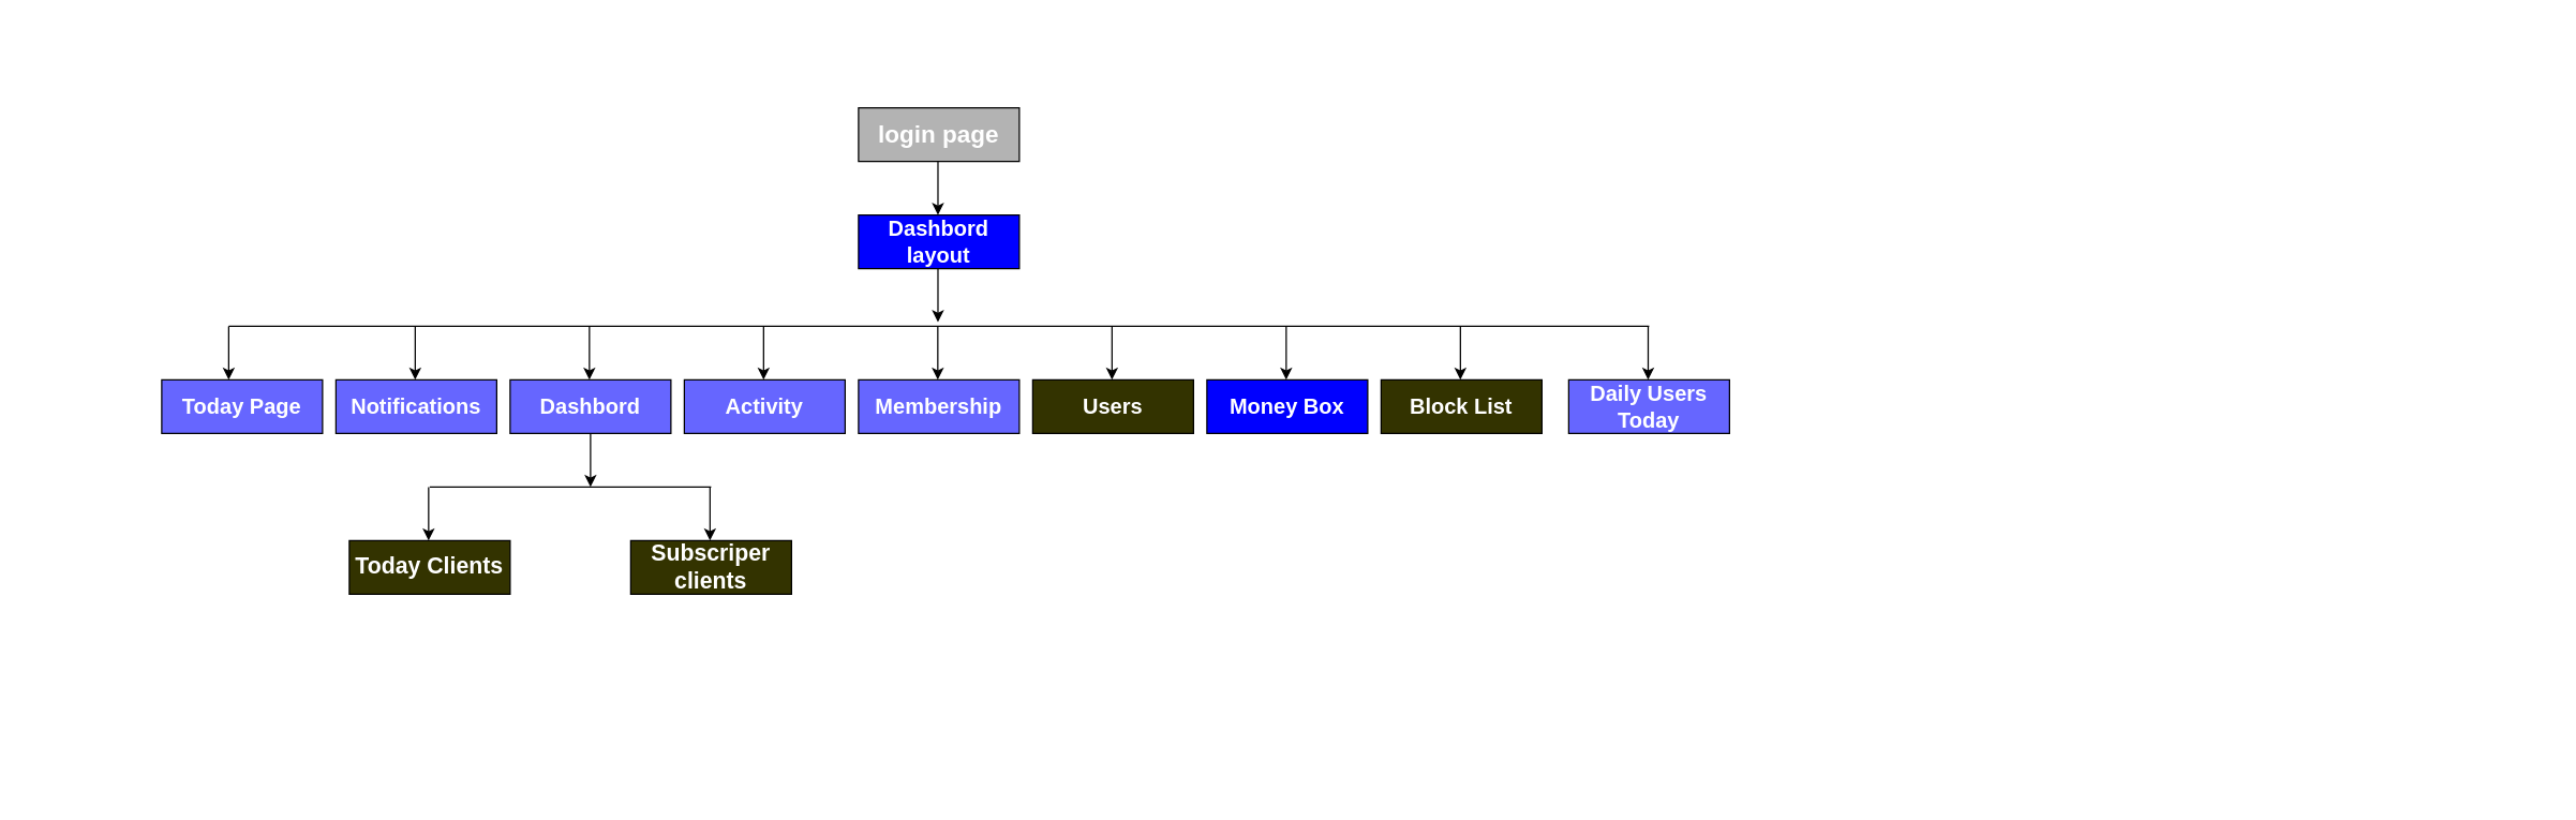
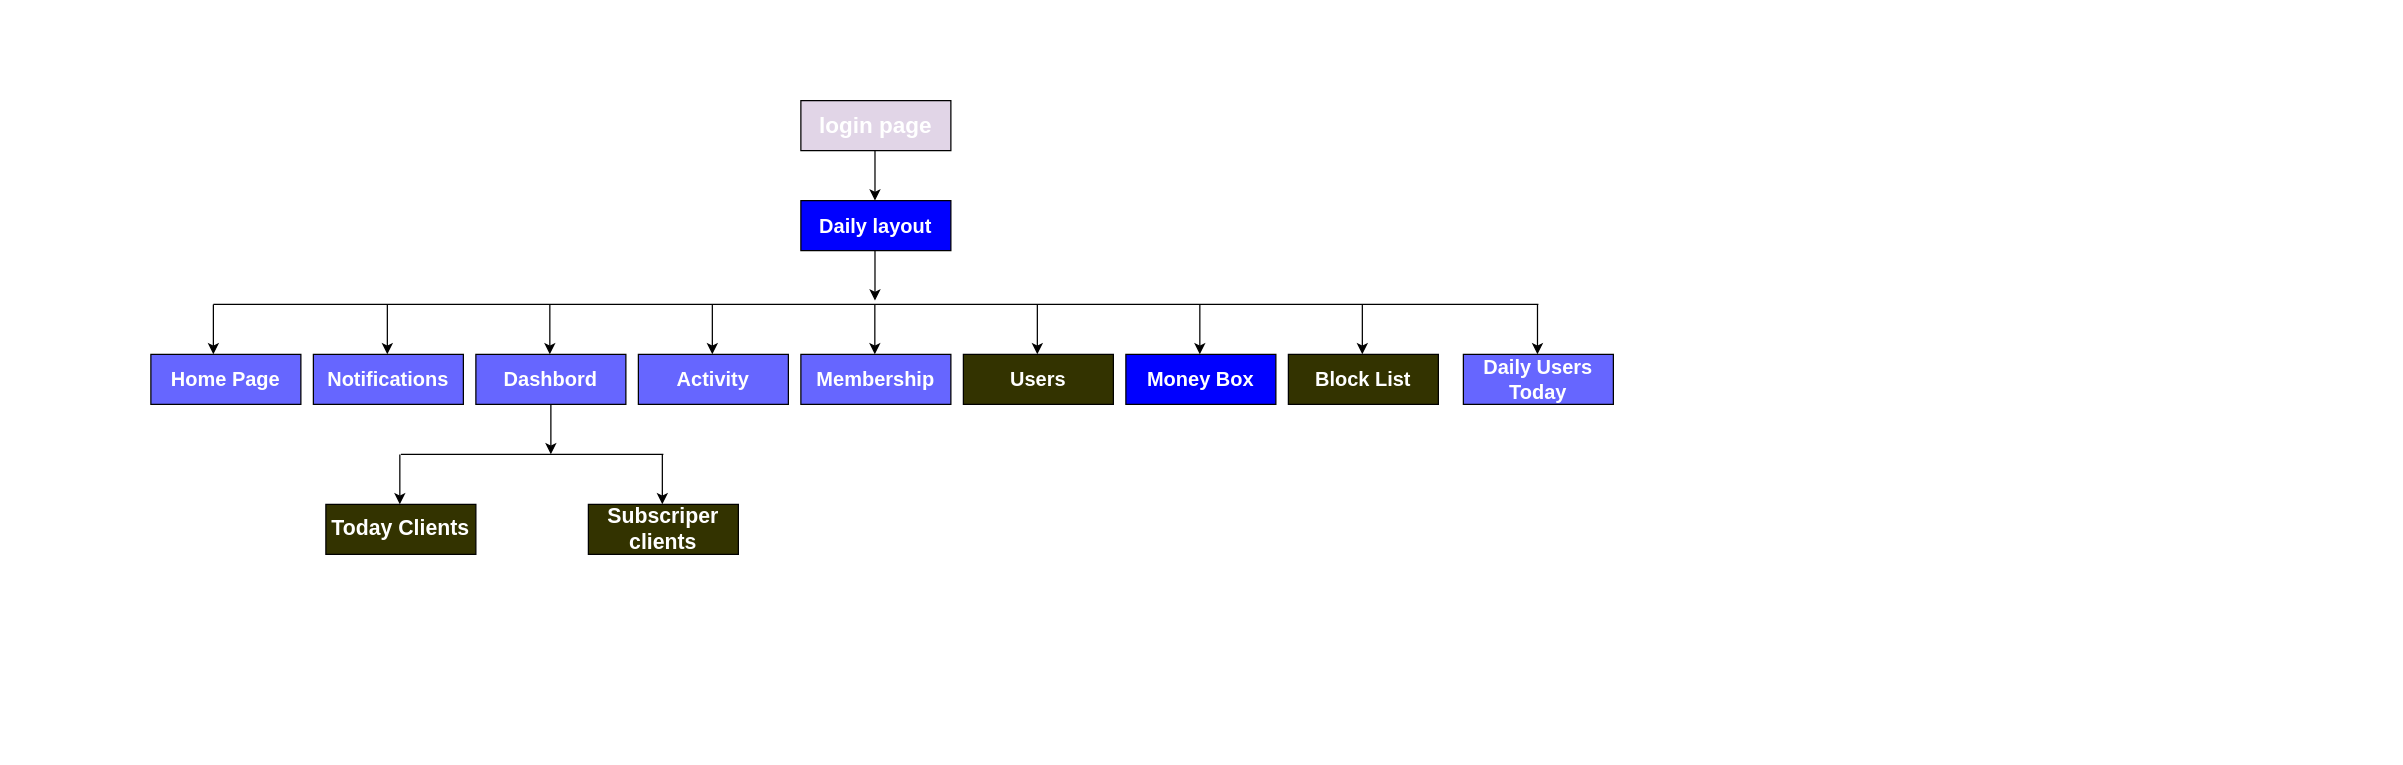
  <mxCell id="0" />
  <mxCell id="1" parent="0" />
- <mxCell id="2" value="login page" style="rounded=0;whiteSpace=wrap;html=1;fontSize=18;fillColor=#B3B3B3;fontColor=#FFFFFF;fontStyle=1" parent="1" vertex="1"><mxGeometry x="640" y="80" width="120" height="40" as="geometry" /></mxCell>
+ <mxCell id="2" value="login page" style="rounded=0;whiteSpace=wrap;html=1;fontSize=18;fillColor=#e1d5e7;fontColor=#FFFFFF;fontStyle=1;" parent="1" vertex="1"><mxGeometry x="640" y="80" width="120" height="40" as="geometry" /></mxCell>
  <mxCell id="3" value="Users" style="rounded=0;whiteSpace=wrap;html=1;fillColor=#333300;fontColor=#FFFFFF;fontStyle=1;fontSize=16;" parent="1" vertex="1"><mxGeometry x="770" y="283" width="120" height="40" as="geometry" /></mxCell>
  <mxCell id="4" value="Today Clients" style="rounded=0;whiteSpace=wrap;html=1;fontColor=#FFFFFF;fontStyle=1;fontSize=17;fillColor=#333300;" parent="1" vertex="1"><mxGeometry x="260" y="403" width="120" height="40" as="geometry" /></mxCell>
- <mxCell id="5" value="Dashbord layout" style="rounded=0;whiteSpace=wrap;html=1;fillColor=#0000FF;fontColor=#FFFFFF;fontStyle=1;fontSize=16;" parent="1" vertex="1"><mxGeometry x="640" y="160" width="120" height="40" as="geometry" /></mxCell>
+ <mxCell id="5" value="Daily layout" style="rounded=0;whiteSpace=wrap;html=1;fillColor=#0000FF;fontColor=#FFFFFF;fontStyle=1;fontSize=16;" parent="1" vertex="1"><mxGeometry x="640" y="160" width="120" height="40" as="geometry" /></mxCell>
  <mxCell id="6" value="Notifications" style="rounded=0;whiteSpace=wrap;html=1;fillColor=#6666FF;fontColor=#FFFFFF;fontStyle=1;fontSize=16;" parent="1" vertex="1"><mxGeometry x="250" y="283" width="120" height="40" as="geometry" /></mxCell>
  <mxCell id="7" style="edgeStyle=orthogonalEdgeStyle;rounded=0;orthogonalLoop=1;jettySize=auto;html=1;exitX=0.5;exitY=1;exitDx=0;exitDy=0;fontSize=16;" parent="1" source="8" edge="1"><mxGeometry relative="1" as="geometry"><mxPoint x="440" y="363" as="targetPoint" /></mxGeometry></mxCell>
  <mxCell id="8" value="Dashbord" style="rounded=0;whiteSpace=wrap;html=1;fillColor=#6666FF;fontColor=#FFFFFF;fontStyle=1;fontSize=16;" parent="1" vertex="1"><mxGeometry x="380" y="283" width="120" height="40" as="geometry" /></mxCell>
  <mxCell id="9" value="Money Box" style="rounded=0;whiteSpace=wrap;html=1;fillColor=#0000ff;fontColor=#FFFFFF;fontStyle=1;fontSize=16;" parent="1" vertex="1"><mxGeometry x="900" y="283" width="120" height="40" as="geometry" /></mxCell>
  <mxCell id="10" value="Subscriper clients" style="rounded=0;whiteSpace=wrap;html=1;direction=west;flipH=0;flipV=1;fontColor=#FFFFFF;fontStyle=1;fontSize=17;fillColor=#333300;" parent="1" vertex="1"><mxGeometry x="470" y="403" width="120" height="40" as="geometry" /></mxCell>
  <mxCell id="11" value="Block List" style="rounded=0;whiteSpace=wrap;html=1;fillColor=#333300;fontColor=#FFFFFF;fontStyle=1;fontSize=16;" parent="1" vertex="1"><mxGeometry x="1030" y="283" width="120" height="40" as="geometry" /></mxCell>
  <mxCell id="12" value="Daily Users Today" style="rounded=0;whiteSpace=wrap;html=1;fillColor=#6666FF;fontColor=#FFFFFF;fontStyle=1;fontSize=16;" parent="1" vertex="1"><mxGeometry x="1170" y="283" width="120" height="40" as="geometry" /></mxCell>
  <mxCell id="13" value="Activity" style="rounded=0;whiteSpace=wrap;html=1;fillColor=#6666FF;fontColor=#FFFFFF;fontStyle=1;fontSize=16;" parent="1" vertex="1"><mxGeometry x="510" y="283" width="120" height="40" as="geometry" /></mxCell>
  <mxCell id="14" value="Membership" style="rounded=0;whiteSpace=wrap;html=1;fillColor=#6666FF;fontColor=#FFFFFF;fontStyle=1;fontSize=16;" parent="1" vertex="1"><mxGeometry x="640" y="283" width="120" height="40" as="geometry" /></mxCell>
  <mxCell id="15" value="" style="endArrow=none;html=1;fontSize=16;" parent="1" edge="1"><mxGeometry width="50" height="50" relative="1" as="geometry"><mxPoint x="170" y="243" as="sourcePoint" /><mxPoint x="1230" y="243" as="targetPoint" /></mxGeometry></mxCell>
  <mxCell id="16" value="" style="endArrow=none;html=1;fontSize=16;" parent="1" edge="1"><mxGeometry width="50" height="50" relative="1" as="geometry"><mxPoint x="320" y="363" as="sourcePoint" /><mxPoint x="530" y="363" as="targetPoint" /></mxGeometry></mxCell>
  <mxCell id="17" value="" style="endArrow=classic;html=1;fontSize=16;" parent="1" edge="1"><mxGeometry width="50" height="50" relative="1" as="geometry"><mxPoint x="319.17" y="363" as="sourcePoint" /><mxPoint x="319.17" y="403" as="targetPoint" /></mxGeometry></mxCell>
  <mxCell id="18" value="" style="endArrow=classic;html=1;fontSize=16;" parent="1" edge="1"><mxGeometry width="50" height="50" relative="1" as="geometry"><mxPoint x="529.17" y="363" as="sourcePoint" /><mxPoint x="529.17" y="403" as="targetPoint" /></mxGeometry></mxCell>
  <mxCell id="19" value="" style="endArrow=classic;html=1;fontSize=16;" parent="1" edge="1"><mxGeometry width="50" height="50" relative="1" as="geometry"><mxPoint x="699.29" y="120" as="sourcePoint" /><mxPoint x="699.29" y="160" as="targetPoint" /></mxGeometry></mxCell>
  <mxCell id="20" value="" style="endArrow=classic;html=1;fontSize=16;" parent="1" edge="1"><mxGeometry width="50" height="50" relative="1" as="geometry"><mxPoint x="699.29" y="200" as="sourcePoint" /><mxPoint x="699.29" y="240" as="targetPoint" /></mxGeometry></mxCell>
  <mxCell id="21" value="" style="endArrow=classic;html=1;fontSize=16;" parent="1" edge="1"><mxGeometry width="50" height="50" relative="1" as="geometry"><mxPoint x="309.17" y="243" as="sourcePoint" /><mxPoint x="309.17" y="283" as="targetPoint" /></mxGeometry></mxCell>
  <mxCell id="22" value="" style="endArrow=classic;html=1;fontSize=16;" parent="1" edge="1"><mxGeometry width="50" height="50" relative="1" as="geometry"><mxPoint x="439.17" y="243" as="sourcePoint" /><mxPoint x="439.17" y="283" as="targetPoint" /></mxGeometry></mxCell>
  <mxCell id="23" value="" style="endArrow=classic;html=1;fontSize=16;" parent="1" edge="1"><mxGeometry width="50" height="50" relative="1" as="geometry"><mxPoint x="569.17" y="243" as="sourcePoint" /><mxPoint x="569.17" y="283" as="targetPoint" /></mxGeometry></mxCell>
  <mxCell id="24" value="" style="endArrow=classic;html=1;fontSize=16;" parent="1" edge="1"><mxGeometry width="50" height="50" relative="1" as="geometry"><mxPoint x="699.17" y="243" as="sourcePoint" /><mxPoint x="699.17" y="283" as="targetPoint" /></mxGeometry></mxCell>
  <mxCell id="25" value="" style="endArrow=classic;html=1;fontSize=16;" parent="1" edge="1"><mxGeometry width="50" height="50" relative="1" as="geometry"><mxPoint x="829.17" y="243" as="sourcePoint" /><mxPoint x="829.17" y="283" as="targetPoint" /></mxGeometry></mxCell>
  <mxCell id="26" value="" style="endArrow=classic;html=1;fontSize=16;" parent="1" edge="1"><mxGeometry width="50" height="50" relative="1" as="geometry"><mxPoint x="959.17" y="243" as="sourcePoint" /><mxPoint x="959.17" y="283" as="targetPoint" /></mxGeometry></mxCell>
  <mxCell id="27" value="" style="endArrow=classic;html=1;fontSize=16;" parent="1" edge="1"><mxGeometry width="50" height="50" relative="1" as="geometry"><mxPoint x="1089.17" y="243" as="sourcePoint" /><mxPoint x="1089.17" y="283" as="targetPoint" /></mxGeometry></mxCell>
  <mxCell id="28" value="" style="endArrow=classic;html=1;fontSize=16;" parent="1" edge="1"><mxGeometry width="50" height="50" relative="1" as="geometry"><mxPoint x="1229.29" y="243" as="sourcePoint" /><mxPoint x="1229.29" y="283" as="targetPoint" /></mxGeometry></mxCell>
- <mxCell id="29" value="Today Page" style="rounded=0;whiteSpace=wrap;html=1;fillColor=#6666FF;fontColor=#FFFFFF;fontStyle=1;fontSize=16;" parent="1" vertex="1"><mxGeometry x="120" y="283" width="120" height="40" as="geometry" /></mxCell>
+ <mxCell id="29" value="Home Page" style="rounded=0;whiteSpace=wrap;html=1;fillColor=#6666FF;fontColor=#FFFFFF;fontStyle=1;fontSize=16;" parent="1" vertex="1"><mxGeometry x="120" y="283" width="120" height="40" as="geometry" /></mxCell>
  <mxCell id="30" value="" style="endArrow=classic;html=1;fontSize=16;" parent="1" edge="1"><mxGeometry width="50" height="50" relative="1" as="geometry"><mxPoint x="170" y="243" as="sourcePoint" /><mxPoint x="170" y="283" as="targetPoint" /></mxGeometry></mxCell>
  <mxCell id="31" value="Text" style="text;html=1;strokeColor=none;fillColor=none;align=center;verticalAlign=middle;whiteSpace=wrap;rounded=0;fontSize=17;fontColor=#FFFFFF;" parent="1" vertex="1"><mxGeometry x="540" y="570" width="40" height="20" as="geometry" /></mxCell>
  <mxCell id="32" value="Text" style="text;html=1;strokeColor=none;fillColor=none;align=center;verticalAlign=middle;whiteSpace=wrap;rounded=0;fontSize=17;fontColor=#FFFFFF;" parent="1" vertex="1"><mxGeometry y="293" width="40" height="20" as="geometry" x="20" /></mxCell>
  <mxCell id="33" value="Text" style="text;html=1;strokeColor=none;fillColor=none;align=center;verticalAlign=middle;whiteSpace=wrap;rounded=0;fontSize=17;fontColor=#FFFFFF;" parent="1" vertex="1"><mxGeometry x="1860" y="283" width="40" height="20" as="geometry" /></mxCell>
  <mxCell id="34" value="Text" style="text;html=1;strokeColor=none;fillColor=none;align=center;verticalAlign=middle;whiteSpace=wrap;rounded=0;fontSize=17;fontColor=#FFFFFF;" parent="1" vertex="1"><mxGeometry x="920" y="20" width="40" height="20" as="geometry" /></mxCell>
